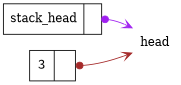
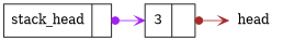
  digraph {
    rankdir=LR
    node [shape=record]
    edge [arrowhead=vee arrowtail=dot dir=both tailclip=false tailport=next]
    n1 [label="{ stack_head | <next>  }"]
    n2 [label=head shape=none]
    n3 [label="{ 3 | <next>  }"]
-   n1 -> n2 [color=purple]
+   n1 -> n3 [color=purple]
    n3 -> n2 [color=brown]
  }
